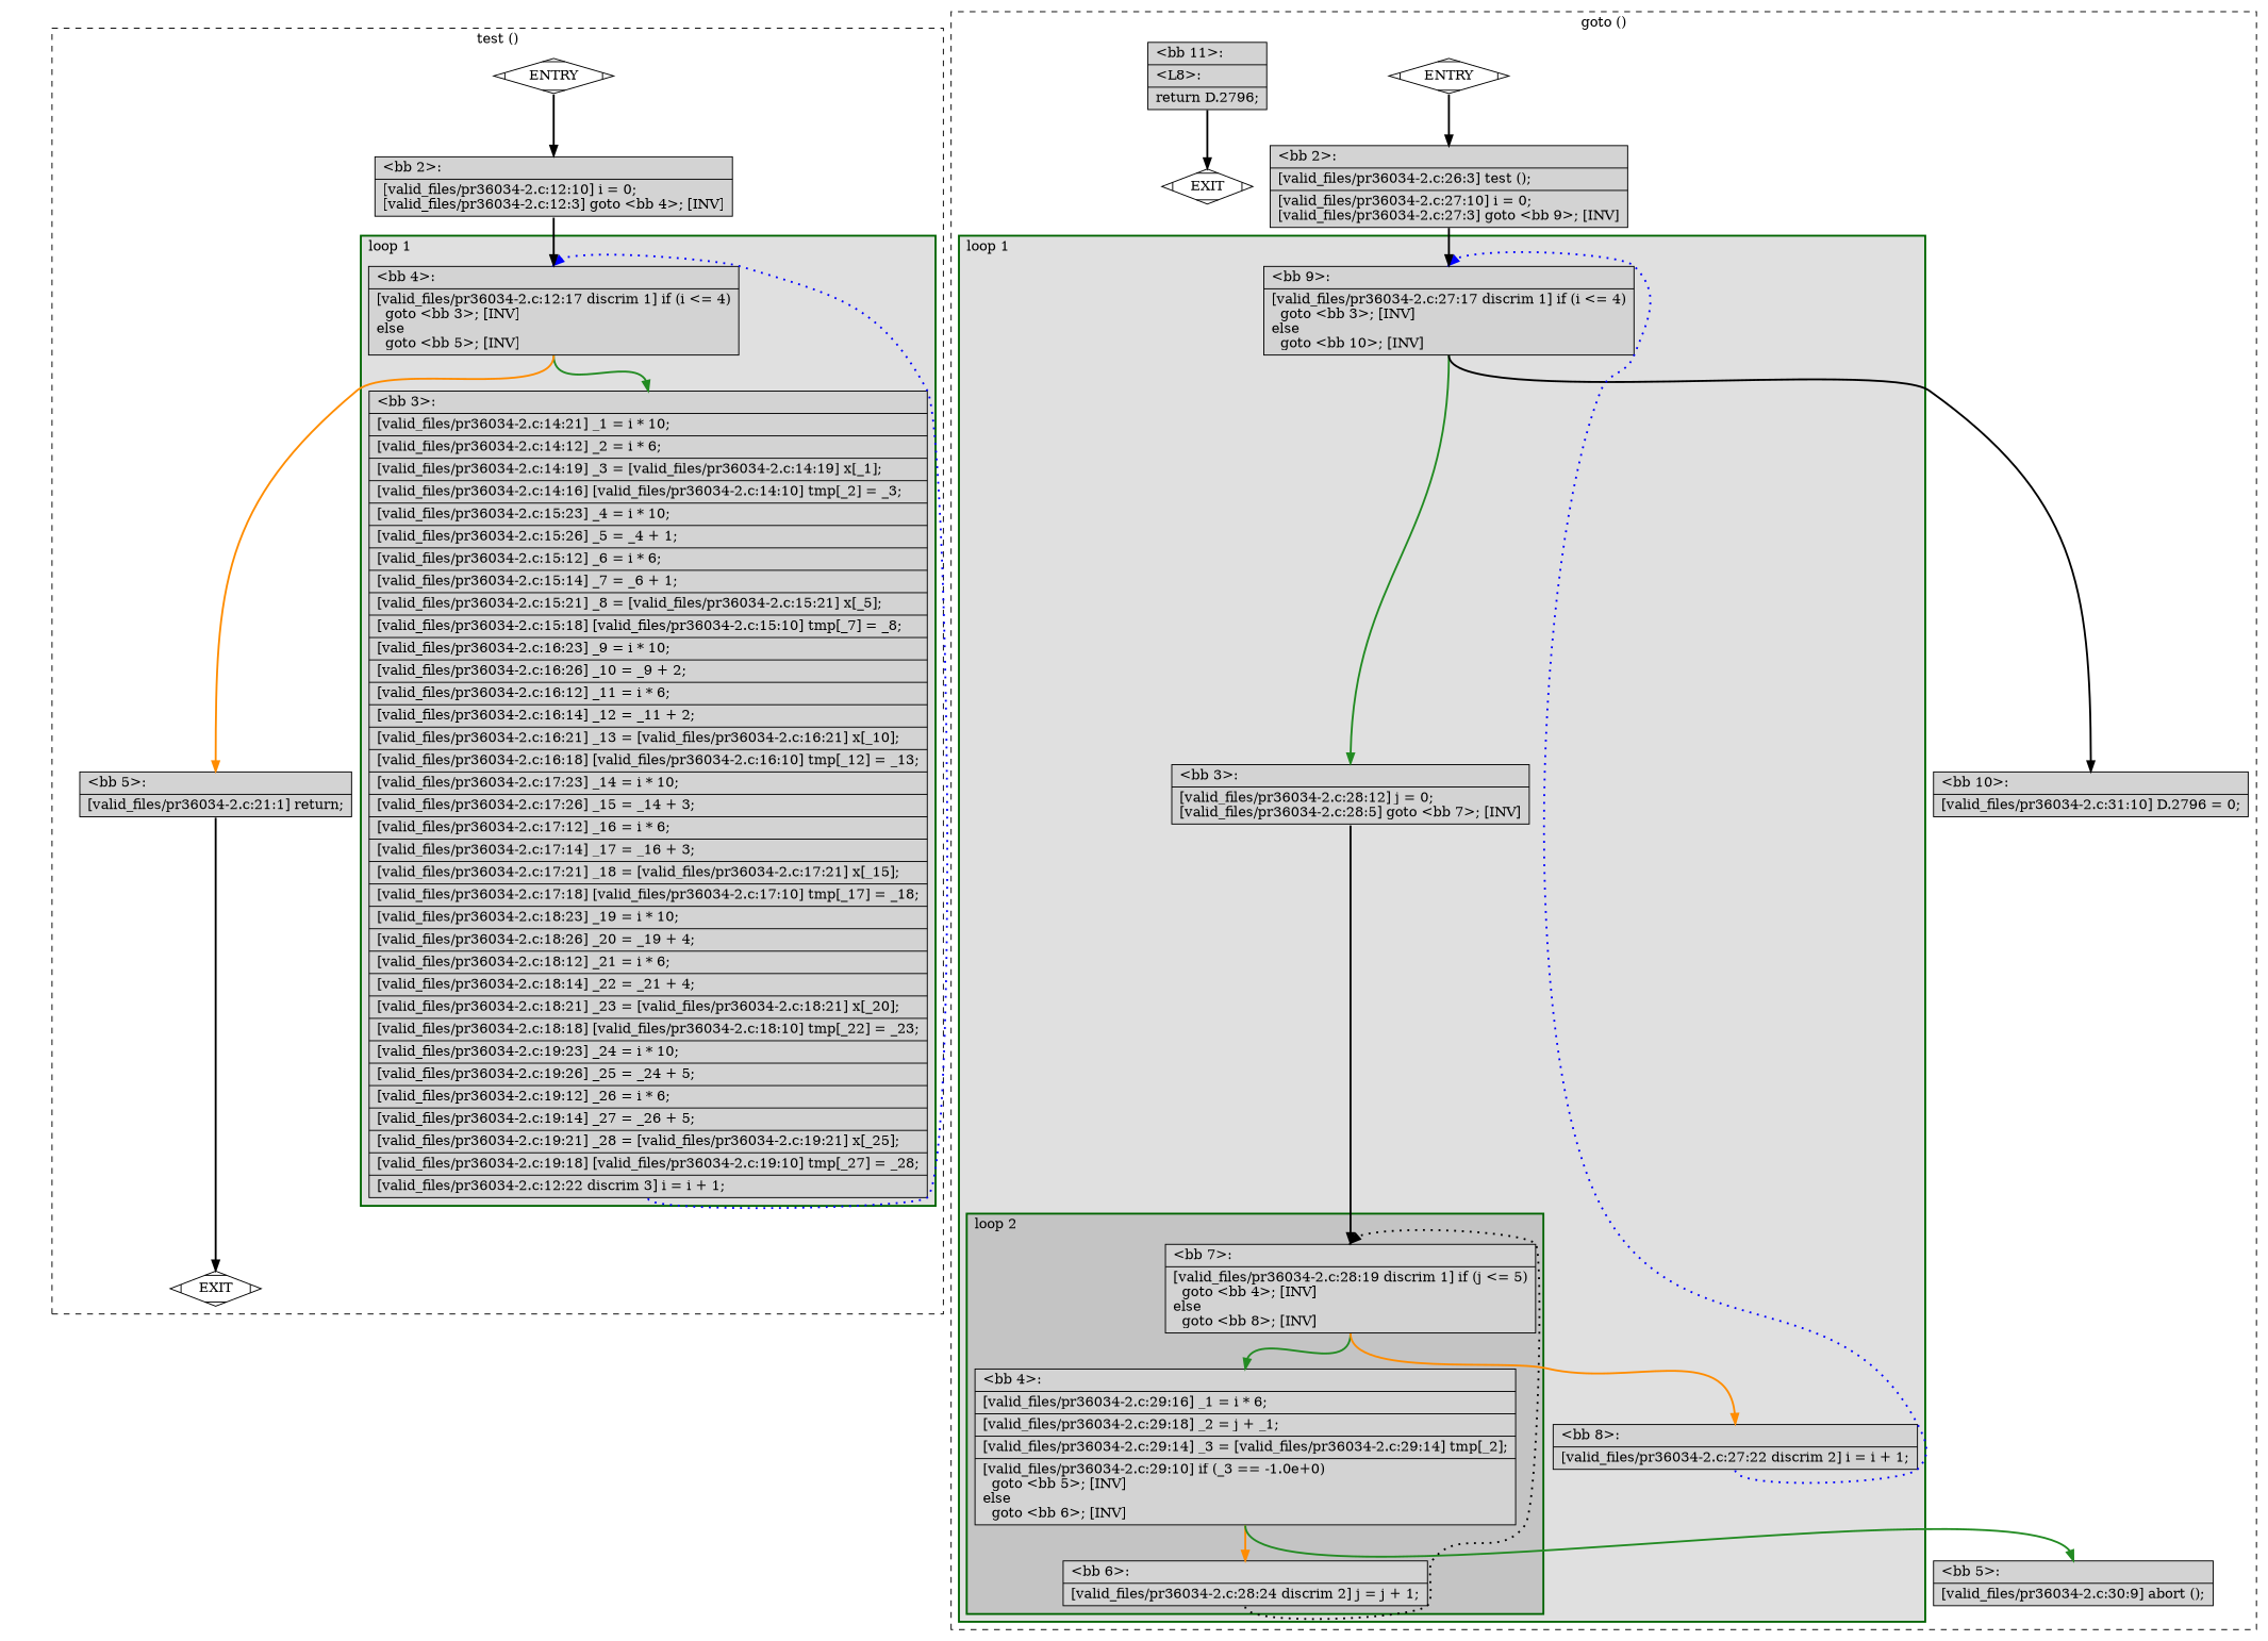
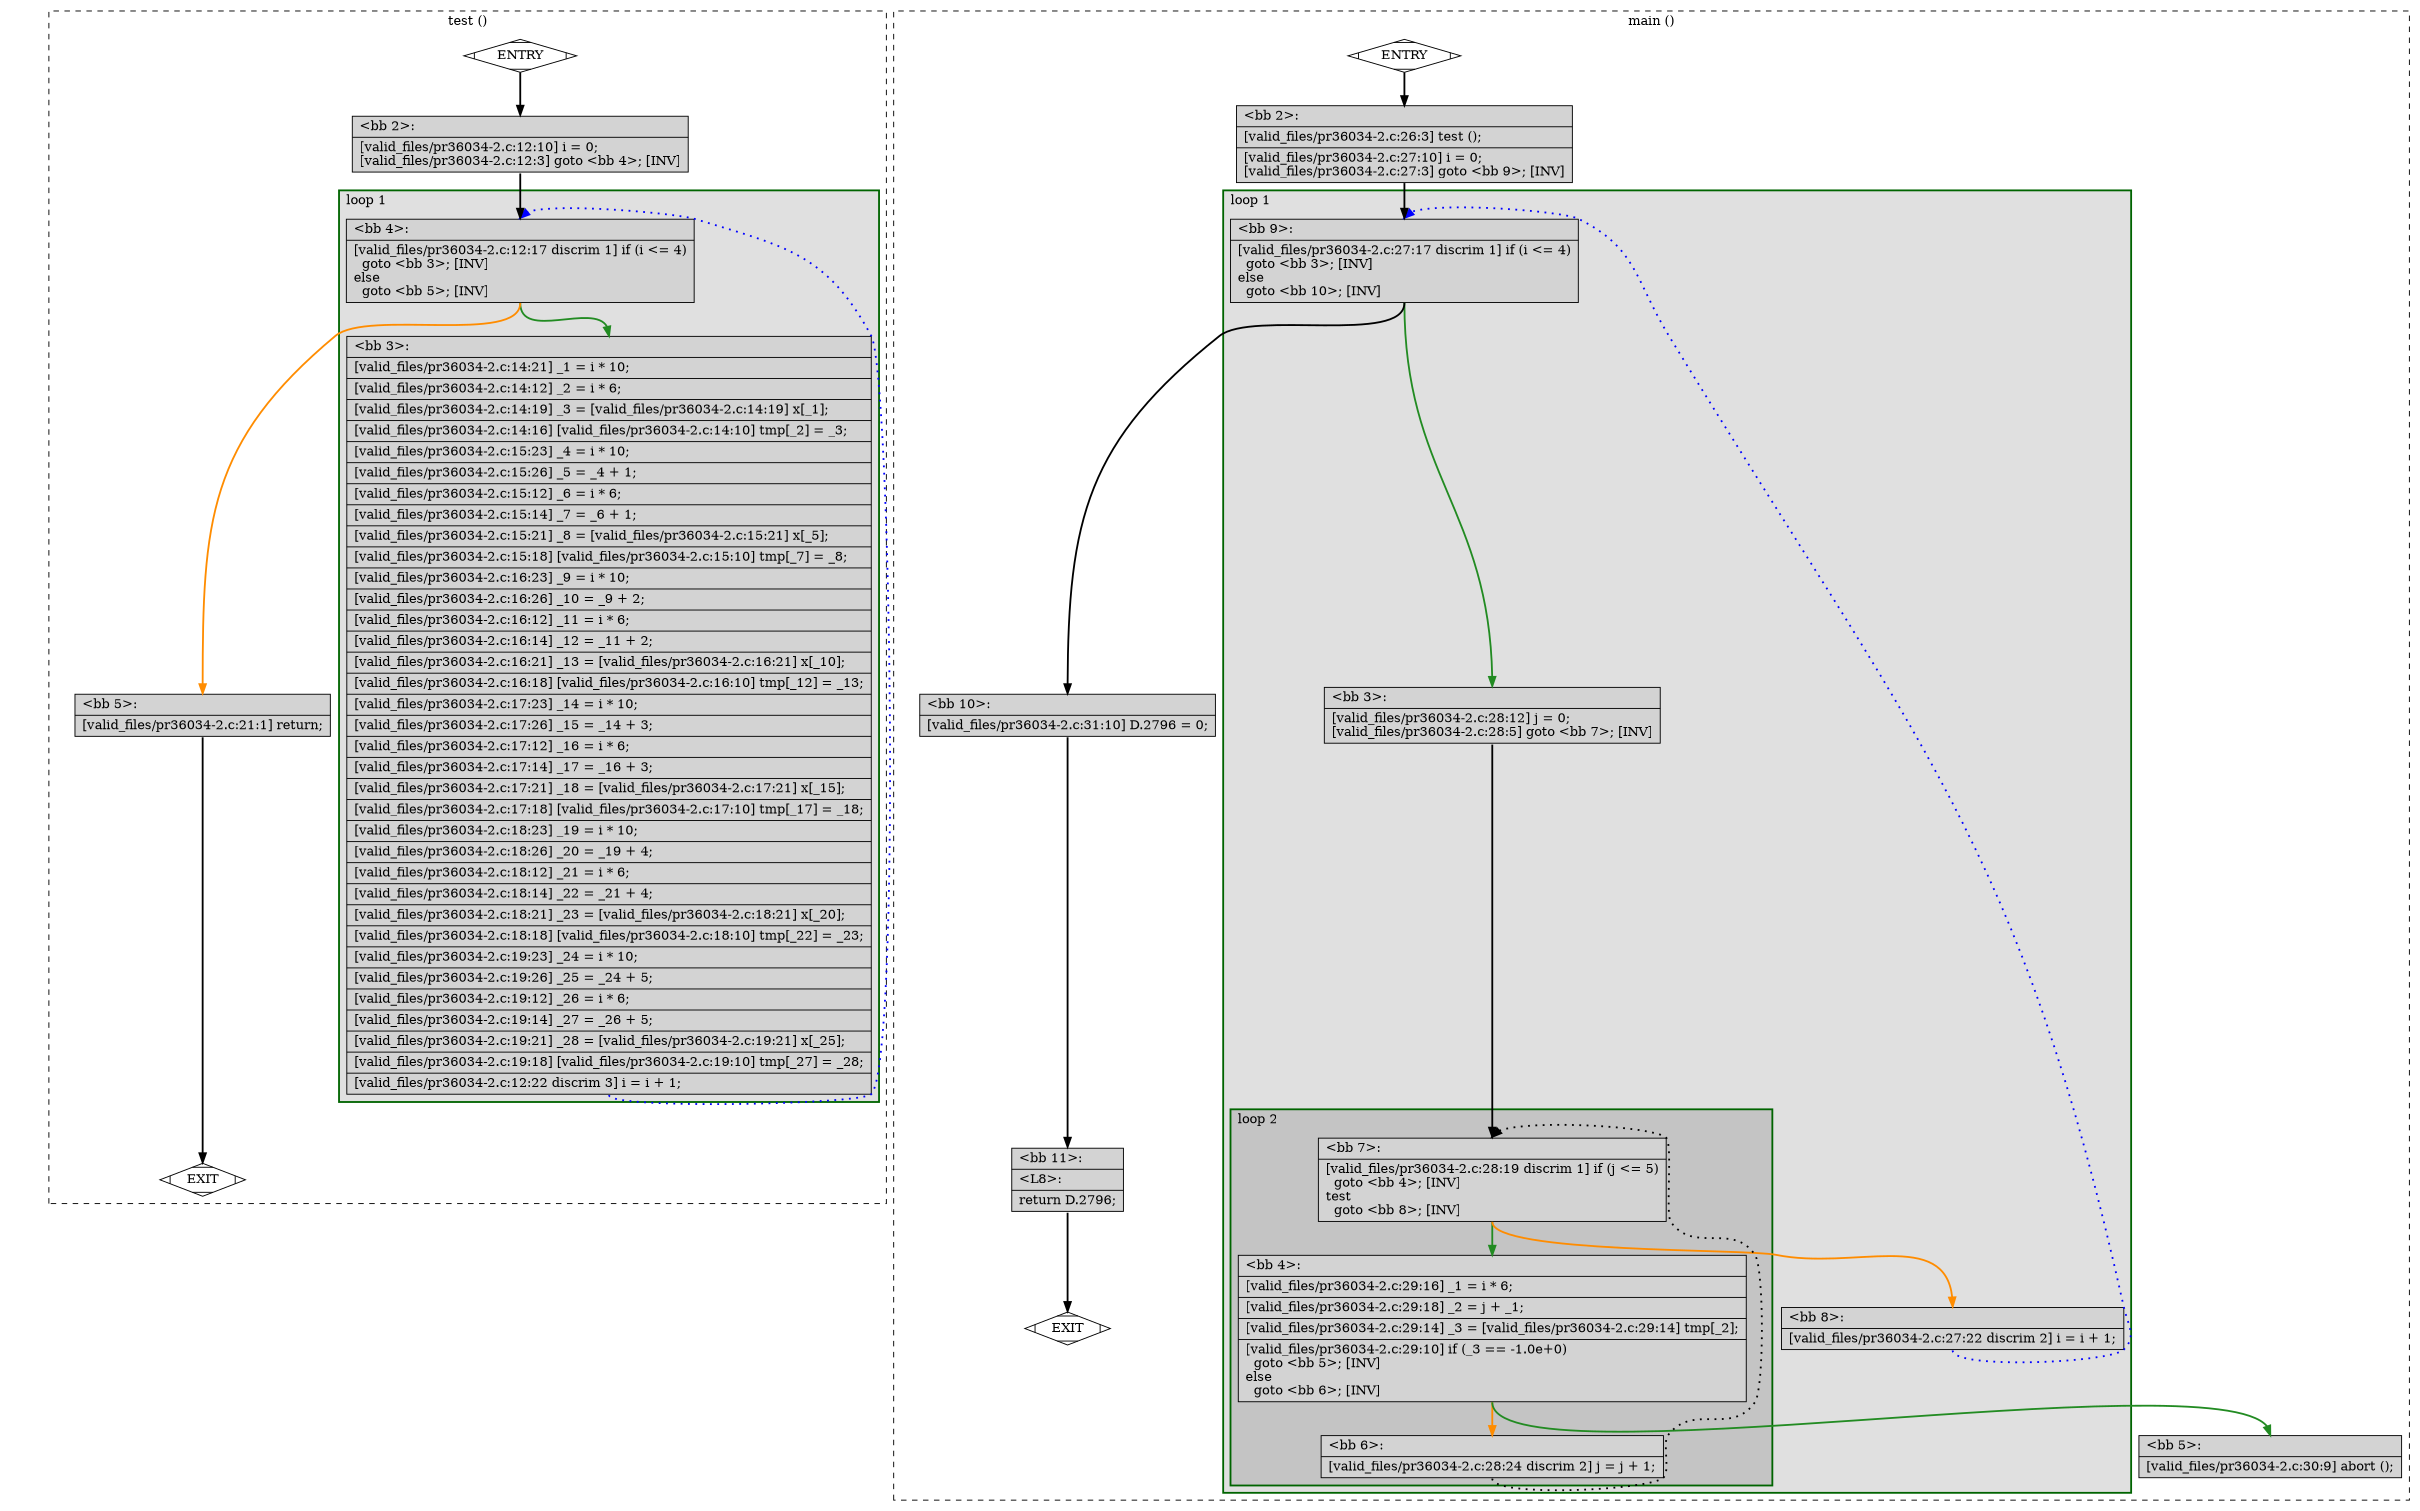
  digraph {
    node [fillcolor=lightgrey shape=record style=filled]
    edge [color=black constraint=true headport=n style="solid,bold" tailport=s weight=10]
    n1 [label="{\<bb\ 4\>:\l|[valid_files/pr36034-2.c:12:17\ discrim\ 1]\ if\ (i\ \<=\ 4)\l\ \ goto\ \<bb\ 3\>;\ [INV]\lelse\l\ \ goto\ \<bb\ 5\>;\ [INV]\l}"]
    n2 [label="{\<bb\ 3\>:\l|[valid_files/pr36034-2.c:14:21]\ _1\ =\ i\ *\ 10;\l|[valid_files/pr36034-2.c:14:12]\ _2\ =\ i\ *\ 6;\l|[valid_files/pr36034-2.c:14:19]\ _3\ =\ [valid_files/pr36034-2.c:14:19]\ x[_1];\l|[valid_files/pr36034-2.c:14:16]\ [valid_files/pr36034-2.c:14:10]\ tmp[_2]\ =\ _3;\l|[valid_files/pr36034-2.c:15:23]\ _4\ =\ i\ *\ 10;\l|[valid_files/pr36034-2.c:15:26]\ _5\ =\ _4\ +\ 1;\l|[valid_files/pr36034-2.c:15:12]\ _6\ =\ i\ *\ 6;\l|[valid_files/pr36034-2.c:15:14]\ _7\ =\ _6\ +\ 1;\l|[valid_files/pr36034-2.c:15:21]\ _8\ =\ [valid_files/pr36034-2.c:15:21]\ x[_5];\l|[valid_files/pr36034-2.c:15:18]\ [valid_files/pr36034-2.c:15:10]\ tmp[_7]\ =\ _8;\l|[valid_files/pr36034-2.c:16:23]\ _9\ =\ i\ *\ 10;\l|[valid_files/pr36034-2.c:16:26]\ _10\ =\ _9\ +\ 2;\l|[valid_files/pr36034-2.c:16:12]\ _11\ =\ i\ *\ 6;\l|[valid_files/pr36034-2.c:16:14]\ _12\ =\ _11\ +\ 2;\l|[valid_files/pr36034-2.c:16:21]\ _13\ =\ [valid_files/pr36034-2.c:16:21]\ x[_10];\l|[valid_files/pr36034-2.c:16:18]\ [valid_files/pr36034-2.c:16:10]\ tmp[_12]\ =\ _13;\l|[valid_files/pr36034-2.c:17:23]\ _14\ =\ i\ *\ 10;\l|[valid_files/pr36034-2.c:17:26]\ _15\ =\ _14\ +\ 3;\l|[valid_files/pr36034-2.c:17:12]\ _16\ =\ i\ *\ 6;\l|[valid_files/pr36034-2.c:17:14]\ _17\ =\ _16\ +\ 3;\l|[valid_files/pr36034-2.c:17:21]\ _18\ =\ [valid_files/pr36034-2.c:17:21]\ x[_15];\l|[valid_files/pr36034-2.c:17:18]\ [valid_files/pr36034-2.c:17:10]\ tmp[_17]\ =\ _18;\l|[valid_files/pr36034-2.c:18:23]\ _19\ =\ i\ *\ 10;\l|[valid_files/pr36034-2.c:18:26]\ _20\ =\ _19\ +\ 4;\l|[valid_files/pr36034-2.c:18:12]\ _21\ =\ i\ *\ 6;\l|[valid_files/pr36034-2.c:18:14]\ _22\ =\ _21\ +\ 4;\l|[valid_files/pr36034-2.c:18:21]\ _23\ =\ [valid_files/pr36034-2.c:18:21]\ x[_20];\l|[valid_files/pr36034-2.c:18:18]\ [valid_files/pr36034-2.c:18:10]\ tmp[_22]\ =\ _23;\l|[valid_files/pr36034-2.c:19:23]\ _24\ =\ i\ *\ 10;\l|[valid_files/pr36034-2.c:19:26]\ _25\ =\ _24\ +\ 5;\l|[valid_files/pr36034-2.c:19:12]\ _26\ =\ i\ *\ 6;\l|[valid_files/pr36034-2.c:19:14]\ _27\ =\ _26\ +\ 5;\l|[valid_files/pr36034-2.c:19:21]\ _28\ =\ [valid_files/pr36034-2.c:19:21]\ x[_25];\l|[valid_files/pr36034-2.c:19:18]\ [valid_files/pr36034-2.c:19:10]\ tmp[_27]\ =\ _28;\l|[valid_files/pr36034-2.c:12:22\ discrim\ 3]\ i\ =\ i\ +\ 1;\l}"]
    n3 [label="{\<bb\ 5\>:\l|[valid_files/pr36034-2.c:21:1]\ return;\l}"]
    n4 [fillcolor=white label=ENTRY shape=Mdiamond]
    n5 [fillcolor=white label=EXIT shape=Mdiamond]
    n6 [label="{\<bb\ 2\>:\l|[valid_files/pr36034-2.c:12:10]\ i\ =\ 0;\l[valid_files/pr36034-2.c:12:3]\ goto\ \<bb\ 4\>;\ [INV]\l}"]
-   n7 [label="{\<bb\ 7\>:\l|[valid_files/pr36034-2.c:28:19\ discrim\ 1]\ if\ (j\ \<=\ 5)\l\ \ goto\ \<bb\ 4\>;\ [INV]\lelse\l\ \ goto\ \<bb\ 8\>;\ [INV]\l}"]
+   n7 [label="{\<bb\ 7\>:\l|[valid_files/pr36034-2.c:28:19\ discrim\ 1]\ if\ (j\ \<=\ 5)\l\ \ goto\ \<bb\ 4\>;\ [INV]\ltest\l\ \ goto\ \<bb\ 8\>;\ [INV]\l}"]
    n8 [label="{\<bb\ 4\>:\l|[valid_files/pr36034-2.c:29:16]\ _1\ =\ i\ *\ 6;\l|[valid_files/pr36034-2.c:29:18]\ _2\ =\ j\ +\ _1;\l|[valid_files/pr36034-2.c:29:14]\ _3\ =\ [valid_files/pr36034-2.c:29:14]\ tmp[_2];\l|[valid_files/pr36034-2.c:29:10]\ if\ (_3\ ==\ -1.0e+0)\l\ \ goto\ \<bb\ 5\>;\ [INV]\lelse\l\ \ goto\ \<bb\ 6\>;\ [INV]\l}"]
    n9 [label="{\<bb\ 6\>:\l|[valid_files/pr36034-2.c:28:24\ discrim\ 2]\ j\ =\ j\ +\ 1;\l}"]
    n10 [label="{\<bb\ 9\>:\l|[valid_files/pr36034-2.c:27:17\ discrim\ 1]\ if\ (i\ \<=\ 4)\l\ \ goto\ \<bb\ 3\>;\ [INV]\lelse\l\ \ goto\ \<bb\ 10\>;\ [INV]\l}"]
    n11 [label="{\<bb\ 3\>:\l|[valid_files/pr36034-2.c:28:12]\ j\ =\ 0;\l[valid_files/pr36034-2.c:28:5]\ goto\ \<bb\ 7\>;\ [INV]\l}"]
    n12 [label="{\<bb\ 8\>:\l|[valid_files/pr36034-2.c:27:22\ discrim\ 2]\ i\ =\ i\ +\ 1;\l}"]
    n13 [label="{\<bb\ 5\>:\l|[valid_files/pr36034-2.c:30:9]\ abort\ ();\l}"]
    n14 [label="{\<bb\ 10\>:\l|[valid_files/pr36034-2.c:31:10]\ D.2796\ =\ 0;\l}"]
    n15 [fillcolor=white label=ENTRY shape=Mdiamond]
    n16 [fillcolor=white label=EXIT shape=Mdiamond]
    n17 [label="{\<bb\ 2\>:\l|[valid_files/pr36034-2.c:26:3]\ test\ ();\l|[valid_files/pr36034-2.c:27:10]\ i\ =\ 0;\l[valid_files/pr36034-2.c:27:3]\ goto\ \<bb\ 9\>;\ [INV]\l}"]
    n18 [label="{\<bb\ 11\>:\l|\<L8\>:\l|return\ D.2796;\l}"]
    subgraph cluster_1 {
      color=black
      label="test ()"
      style=dashed
      n3
      n4
      n5
      n6
      subgraph cluster_2 {
        color=darkgreen
        fillcolor=grey88
        label="loop 1"
        labeljust=l
        penwidth=2
        style=filled
        n1
        n2
      }
    }
    subgraph cluster_3 {
      color=black
-     label="goto ()"
+     label="main ()"
      style=dashed
      n13
      n14
      n15
      n16
      n17
      n18
      subgraph cluster_4 {
        color=darkgreen
        fillcolor=grey88
        label="loop 1"
        labeljust=l
        penwidth=2
        style=filled
        n10
        n11
        n12
        subgraph cluster_5 {
          color=darkgreen
          fillcolor=grey77
          label="loop 2"
          labeljust=l
          penwidth=2
          style=filled
          n7
          n8
          n9
        }
      }
    }
    n1 -> n2 [color=forestgreen]
    n1 -> n3 [color=darkorange]
    n2 -> n1 [color=blue constraint=false style="dotted,bold"]
    n3 -> n5
    n4 -> n5 [style=invis color="" weight=""]
    n4 -> n6 [weight=100]
    n6 -> n1 [weight=100]
    n7 -> n8 [color=forestgreen]
    n7 -> n12 [color=darkorange]
    n8 -> n9 [color=darkorange]
    n8 -> n13 [color=forestgreen]
    n9 -> n7 [constraint=false style="dotted,bold"]
    n10 -> n11 [color=forestgreen]
    n10 -> n14
    n11 -> n7 [weight=100]
    n12 -> n10 [color=blue constraint=false style="dotted,bold"]
+   n14 -> n18 [weight=100]
    n15 -> n16 [style=invis color="" weight=""]
    n15 -> n17 [weight=100]
    n17 -> n10 [weight=100]
    n18 -> n16
  }
